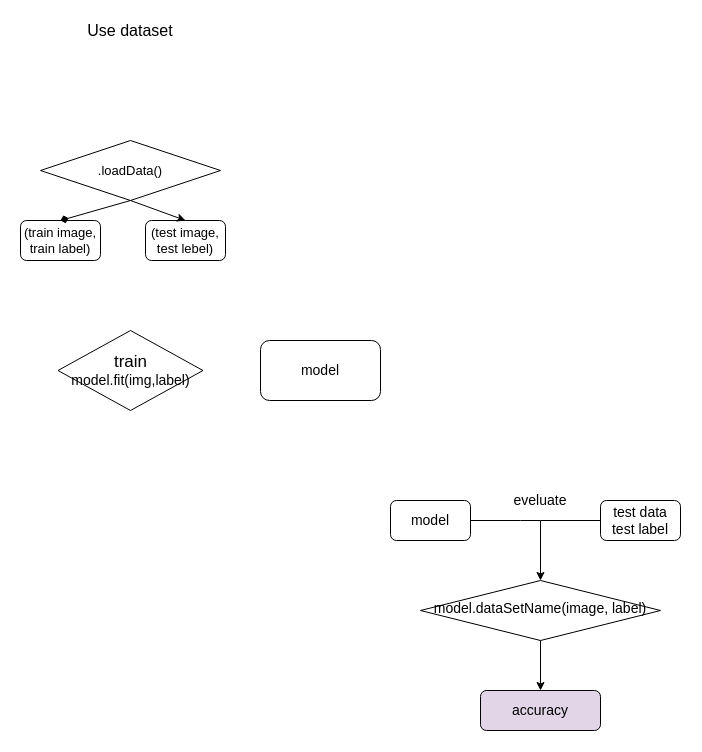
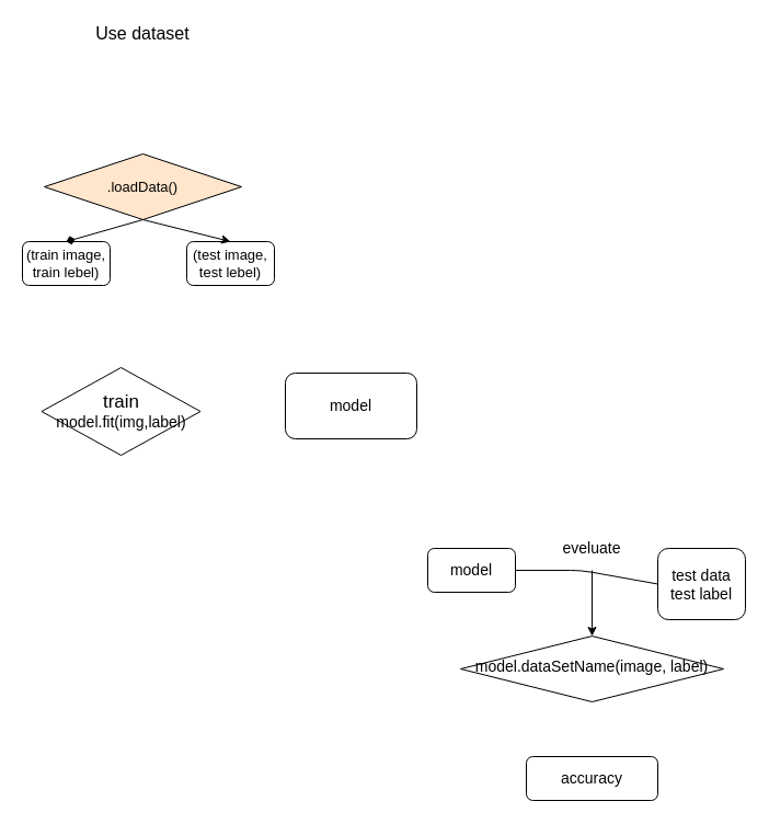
  <mxCell id="0" />
  <mxCell id="1" parent="0" />
- <mxCell id="2" value="accuracy" style="rounded=1;whiteSpace=wrap;html=1;fontSize=14;glass=0;strokeWidth=1;shadow=0;fillColor=#e1d5e7;" vertex="1" parent="1"><mxGeometry x="480" y="690" width="120" height="40" as="geometry" /></mxCell>
+ <mxCell id="2" value="accuracy" style="rounded=1;whiteSpace=wrap;html=1;fontSize=14;glass=0;strokeWidth=1;shadow=0;" vertex="1" parent="1"><mxGeometry x="480" y="690" width="120" height="40" as="geometry" /></mxCell>
  <mxCell id="3" value="model.dataSetName(image, label)" style="rhombus;whiteSpace=wrap;html=1;shadow=0;fontFamily=Helvetica;fontSize=14;align=center;strokeWidth=1;spacing=6;spacingTop=-4;" vertex="1" parent="1"><mxGeometry x="420" y="580" width="240" height="60" as="geometry" /></mxCell>
  <mxCell id="4" value="model" style="rounded=1;whiteSpace=wrap;html=1;fontSize=14;glass=0;strokeWidth=1;shadow=0;" vertex="1" parent="1"><mxGeometry x="390" y="500" width="80" height="40" as="geometry" /></mxCell>
- <mxCell id="5" value="test data&lt;br style=&quot;font-size: 14px;&quot;&gt;test label" style="rounded=1;whiteSpace=wrap;html=1;fontSize=14;glass=0;strokeWidth=1;shadow=0;" vertex="1" parent="1"><mxGeometry x="600" y="500" width="80" height="40" as="geometry" /></mxCell>
+ <mxCell id="5" value="test data&lt;br style=&quot;font-size: 14px;&quot;&gt;test label" style="rounded=1;whiteSpace=wrap;html=1;fontSize=14;glass=0;strokeWidth=1;shadow=0;" vertex="1" parent="1"><mxGeometry x="600" y="500" width="80" height="65" as="geometry" /></mxCell>
  <mxCell id="6" value="" style="endArrow=classic;html=1;entryX=0.5;entryY=0;entryDx=0;entryDy=0;fontSize=14;" edge="1" parent="1" target="3"><mxGeometry x="0.027" y="5" width="50" height="50" relative="1" as="geometry"><mxPoint x="540" y="520" as="sourcePoint" /><mxPoint x="890" y="570" as="targetPoint" /><mxPoint as="offset" /></mxGeometry></mxCell>
  <mxCell id="7" value="" style="endArrow=none;html=1;exitX=1;exitY=0.5;exitDx=0;exitDy=0;entryX=0;entryY=0.5;entryDx=0;entryDy=0;fontSize=14;" edge="1" parent="1" source="4" target="5"><mxGeometry width="50" height="50" relative="1" as="geometry"><mxPoint x="790" y="640" as="sourcePoint" /><mxPoint x="840" y="590" as="targetPoint" /><Array as="points"><mxPoint x="530" y="520" /></Array></mxGeometry></mxCell>
- <mxCell id="8" value="" style="endArrow=classic;html=1;exitX=0.5;exitY=1;exitDx=0;exitDy=0;fontSize=14;" edge="1" parent="1" source="3" target="2"><mxGeometry width="50" height="50" relative="1" as="geometry"><mxPoint x="720" y="560" as="sourcePoint" /><mxPoint x="770" y="510" as="targetPoint" /></mxGeometry></mxCell>
  <mxCell id="9" value="&lt;font style=&quot;font-size: 14px;&quot;&gt;eveluate&lt;/font&gt;" style="text;html=1;strokeColor=none;fillColor=none;align=center;verticalAlign=middle;whiteSpace=wrap;rounded=0;fontSize=14;" vertex="1" parent="1"><mxGeometry x="505" y="490" width="70" height="20" as="geometry" /></mxCell>
- <mxCell id="10" value=".loadData()" style="rhombus;whiteSpace=wrap;html=1;fontSize=13;" vertex="1" parent="1"><mxGeometry x="40" y="140" width="180" height="60" as="geometry" /></mxCell>
- <mxCell id="11" value="(train image, train label)" style="rounded=1;whiteSpace=wrap;html=1;fontSize=13;" vertex="1" parent="1"><mxGeometry x="20" y="220" width="80" height="40" as="geometry" /></mxCell>
- <mxCell id="12" value="(test image, test lebel)" style="rounded=1;whiteSpace=wrap;html=1;fontSize=13;" vertex="1" parent="1"><mxGeometry x="145" y="220" width="80" height="40" as="geometry" /></mxCell>
+ <mxCell id="10" value=".loadData()" style="rhombus;whiteSpace=wrap;html=1;fontSize=13;fillColor=#ffe6cc;" vertex="1" parent="1"><mxGeometry x="40" y="140" width="180" height="60" as="geometry" /></mxCell>
+ <mxCell id="11" value="(train image, train lebel)" style="rounded=1;whiteSpace=wrap;html=1;fontSize=13;" vertex="1" parent="1"><mxGeometry x="20" y="220" width="80" height="40" as="geometry" /></mxCell>
+ <mxCell id="12" value="(test image, test lebel)" style="rounded=1;whiteSpace=wrap;html=1;fontSize=13;" vertex="1" parent="1"><mxGeometry x="170" y="220" width="80" height="40" as="geometry" /></mxCell>
  <mxCell id="13" value="&lt;span style=&quot;font-size: 16px&quot;&gt;Use dataset&lt;br&gt;&lt;/span&gt;" style="text;html=1;strokeColor=none;fillColor=none;align=center;verticalAlign=middle;whiteSpace=wrap;rounded=0;" vertex="1" parent="1"><mxGeometry x="75" y="20" width="110" height="20" as="geometry" /></mxCell>
  <mxCell id="14" value="" style="endArrow=diamond;html=1;exitX=0.5;exitY=1;exitDx=0;exitDy=0;entryX=0.5;entryY=0;entryDx=0;entryDy=0;fontSize=13;" edge="1" parent="1" source="10" target="11"><mxGeometry width="50" height="50" relative="1" as="geometry"><mxPoint x="320" y="390" as="sourcePoint" /><mxPoint x="370" y="340" as="targetPoint" /></mxGeometry></mxCell>
  <mxCell id="15" value="" style="endArrow=classic;html=1;entryX=0.5;entryY=0;entryDx=0;entryDy=0;fontSize=13;" edge="1" parent="1" target="12"><mxGeometry width="50" height="50" relative="1" as="geometry"><mxPoint x="130" y="200" as="sourcePoint" /><mxPoint x="370" y="340" as="targetPoint" /></mxGeometry></mxCell>
  <mxCell id="16" value="model" style="rounded=1;whiteSpace=wrap;html=1;fontSize=14;" vertex="1" parent="1"><mxGeometry x="260" y="340" width="120" height="60" as="geometry" /></mxCell>
- <mxCell id="17" value="&lt;font style=&quot;font-size: 17px&quot;&gt;train&lt;/font&gt;&lt;br&gt;model.fit(img,label)" style="rhombus;whiteSpace=wrap;html=1;fontSize=14;" vertex="1" parent="1"><mxGeometry x="57.5" y="330" width="145" height="80" as="geometry" /></mxCell>
+ <mxCell id="17" value="&lt;font style=&quot;font-size: 17px&quot;&gt;train&lt;/font&gt;&lt;br&gt;model.fit(img,label)" style="rhombus;whiteSpace=wrap;html=1;fontSize=14;" vertex="1" parent="1"><mxGeometry x="37.5" y="335" width="145" height="80" as="geometry" /></mxCell>
